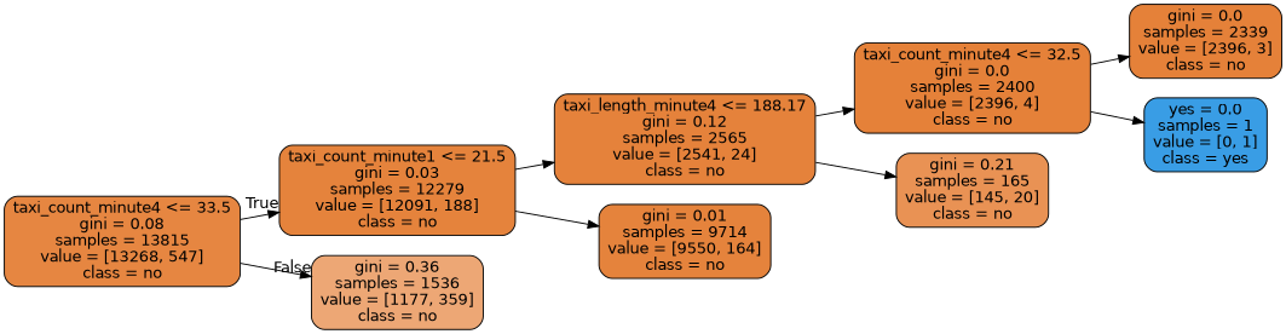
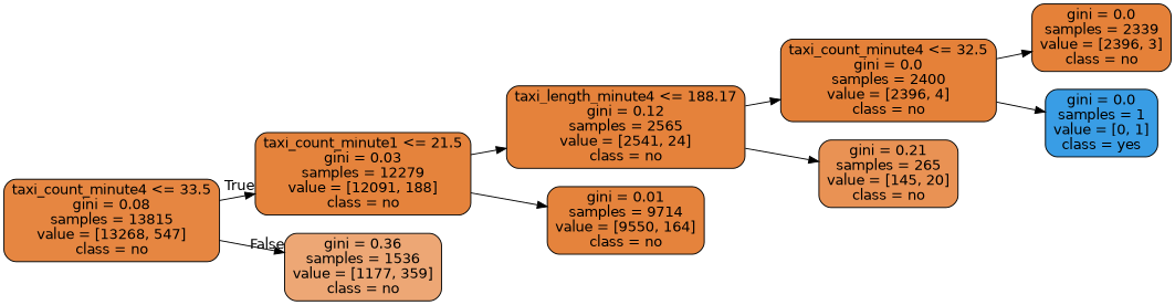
  digraph {
    rankdir=LR
    node [color=black fillcolor="#e5833c" fontname=helvetica shape=box style="filled, rounded"]
    edge [fontname=helvetica]
    n1 [fillcolor="#e68641" label="taxi_count_minute4 <= 33.5\ngini = 0.08\nsamples = 13815\nvalue = [13268, 547]\nclass = no"]
    n2 [label="taxi_count_minute1 <= 21.5\ngini = 0.03\nsamples = 12279\nvalue = [12091, 188]\nclass = no"]
    n3 [fillcolor="#eda775" label="gini = 0.36\nsamples = 1536\nvalue = [1177, 359]\nclass = no"]
    n4 [fillcolor="#e5823b" label="taxi_length_minute4 <= 188.17\ngini = 0.12\nsamples = 2565\nvalue = [2541, 24]\nclass = no"]
    n5 [label="gini = 0.01\nsamples = 9714\nvalue = [9550, 164]\nclass = no"]
    n6 [fillcolor="#e58139" label="taxi_count_minute4 <= 32.5\ngini = 0.0\nsamples = 2400\nvalue = [2396, 4]\nclass = no"]
-   n7 [fillcolor="#e99254" label="gini = 0.21\nsamples = 165\nvalue = [145, 20]\nclass = no"]
+   n7 [fillcolor="#e99254" label="gini = 0.21\nsamples = 265\nvalue = [145, 20]\nclass = no"]
    n8 [fillcolor="#e58139" label="gini = 0.0\nsamples = 2339\nvalue = [2396, 3]\nclass = no"]
-   n9 [fillcolor="#399de5" label="yes = 0.0\nsamples = 1\nvalue = [0, 1]\nclass = yes"]
+   n9 [fillcolor="#399de5" label="gini = 0.0\nsamples = 1\nvalue = [0, 1]\nclass = yes"]
    n1 -> n2 [headlabel=True labelangle=45 labeldistance=2.5]
    n1 -> n3 [headlabel=False labelangle=-45 labeldistance=2.5]
    n2 -> n4
    n2 -> n5
    n4 -> n6
    n4 -> n7
    n6 -> n8
    n6 -> n9
  }
